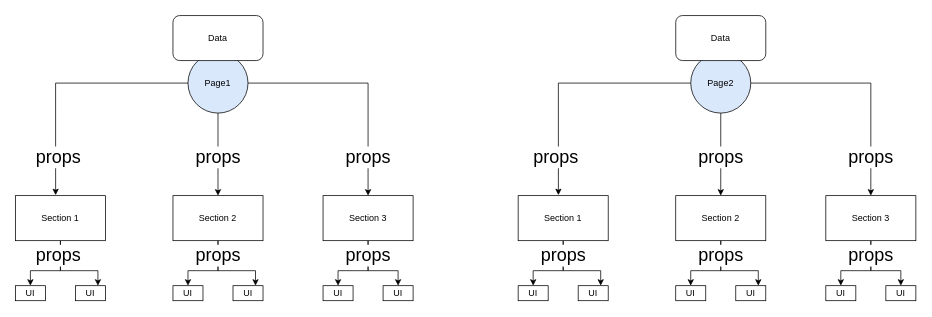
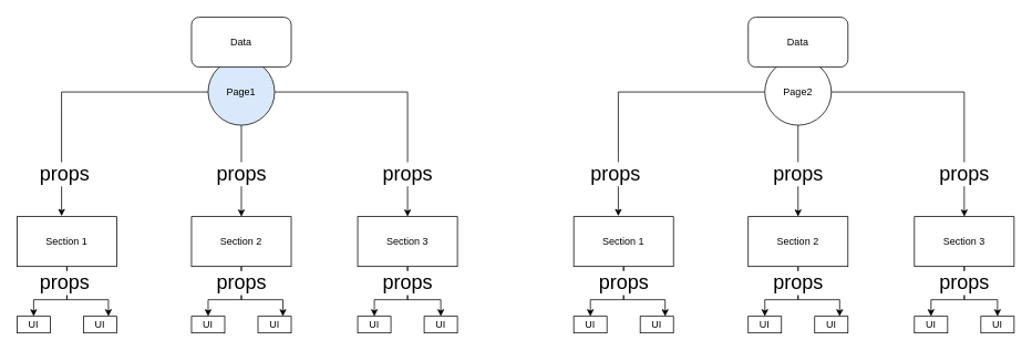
  <mxCell id="0" />
  <mxCell id="1" parent="0" />
  <mxCell id="2" style="edgeStyle=orthogonalEdgeStyle;rounded=0;orthogonalLoop=1;jettySize=auto;html=1;entryX=0.5;entryY=0;entryDx=0;entryDy=0;" parent="1" source="4" target="10" edge="1"><mxGeometry relative="1" as="geometry" /></mxCell>
  <mxCell id="3" style="edgeStyle=orthogonalEdgeStyle;rounded=0;orthogonalLoop=1;jettySize=auto;html=1;entryX=0.5;entryY=0;entryDx=0;entryDy=0;" parent="1" source="4" target="13" edge="1"><mxGeometry relative="1" as="geometry" /></mxCell>
  <mxCell id="4" value="Page1" style="ellipse;whiteSpace=wrap;html=1;aspect=fixed;fillColor=#dae8fc;" parent="1" vertex="1"><mxGeometry x="250" y="70" width="80" height="80" as="geometry" /></mxCell>
  <mxCell id="5" style="edgeStyle=orthogonalEdgeStyle;html=1;entryX=0.5;entryY=0;entryDx=0;entryDy=0;rounded=0;" parent="1" source="7" target="14" edge="1"><mxGeometry relative="1" as="geometry"><Array as="points"><mxPoint x="80" y="360" /><mxPoint x="40" y="360" /></Array></mxGeometry></mxCell>
  <mxCell id="6" style="edgeStyle=orthogonalEdgeStyle;rounded=0;html=1;entryX=0.75;entryY=0;entryDx=0;entryDy=0;" parent="1" source="7" target="15" edge="1"><mxGeometry relative="1" as="geometry"><Array as="points"><mxPoint x="80" y="360" /><mxPoint x="130" y="360" /></Array></mxGeometry></mxCell>
  <mxCell id="7" value="Section 1" style="rounded=0;whiteSpace=wrap;html=1;" parent="1" vertex="1"><mxGeometry x="20" y="260" width="120" height="60" as="geometry" /></mxCell>
  <mxCell id="8" style="edgeStyle=orthogonalEdgeStyle;rounded=0;html=1;entryX=0.5;entryY=0;entryDx=0;entryDy=0;" parent="1" source="10" target="17" edge="1"><mxGeometry relative="1" as="geometry"><Array as="points"><mxPoint x="290" y="360" /><mxPoint x="250" y="360" /></Array></mxGeometry></mxCell>
  <mxCell id="9" style="edgeStyle=orthogonalEdgeStyle;rounded=0;html=1;entryX=0.75;entryY=0;entryDx=0;entryDy=0;" parent="1" source="10" target="16" edge="1"><mxGeometry relative="1" as="geometry"><Array as="points"><mxPoint x="290" y="360" /><mxPoint x="340" y="360" /></Array></mxGeometry></mxCell>
  <mxCell id="10" value="Section 2" style="rounded=0;whiteSpace=wrap;html=1;" parent="1" vertex="1"><mxGeometry x="230" y="260" width="120" height="60" as="geometry" /></mxCell>
  <mxCell id="11" style="edgeStyle=orthogonalEdgeStyle;rounded=0;html=1;entryX=0.5;entryY=0;entryDx=0;entryDy=0;" parent="1" source="13" target="19" edge="1"><mxGeometry relative="1" as="geometry"><Array as="points"><mxPoint x="490" y="360" /><mxPoint x="450" y="360" /></Array></mxGeometry></mxCell>
  <mxCell id="12" style="edgeStyle=orthogonalEdgeStyle;rounded=0;html=1;entryX=0.5;entryY=0;entryDx=0;entryDy=0;" parent="1" source="13" target="18" edge="1"><mxGeometry relative="1" as="geometry"><Array as="points"><mxPoint x="490" y="360" /><mxPoint x="530" y="360" /></Array></mxGeometry></mxCell>
  <mxCell id="13" value="Section 3" style="rounded=0;whiteSpace=wrap;html=1;" parent="1" vertex="1"><mxGeometry x="430" y="260" width="120" height="60" as="geometry" /></mxCell>
  <mxCell id="14" value="UI" style="rounded=0;whiteSpace=wrap;html=1;" parent="1" vertex="1"><mxGeometry x="20" y="380" width="40" height="20" as="geometry" /></mxCell>
  <mxCell id="15" value="UI" style="rounded=0;whiteSpace=wrap;html=1;" parent="1" vertex="1"><mxGeometry x="100" y="380" width="40" height="20" as="geometry" /></mxCell>
  <mxCell id="16" value="UI" style="rounded=0;whiteSpace=wrap;html=1;" parent="1" vertex="1"><mxGeometry x="310" y="380" width="40" height="20" as="geometry" /></mxCell>
  <mxCell id="17" value="UI" style="rounded=0;whiteSpace=wrap;html=1;" parent="1" vertex="1"><mxGeometry x="230" y="380" width="40" height="20" as="geometry" /></mxCell>
  <mxCell id="18" value="UI" style="rounded=0;whiteSpace=wrap;html=1;" parent="1" vertex="1"><mxGeometry x="510" y="380" width="40" height="20" as="geometry" /></mxCell>
  <mxCell id="19" value="UI" style="rounded=0;whiteSpace=wrap;html=1;" parent="1" vertex="1"><mxGeometry x="430" y="380" width="40" height="20" as="geometry" /></mxCell>
  <mxCell id="20" style="edgeStyle=orthogonalEdgeStyle;rounded=0;orthogonalLoop=1;jettySize=auto;html=1;entryX=0.447;entryY=-0.011;entryDx=0;entryDy=0;entryPerimeter=0;" parent="1" source="23" target="26" edge="1"><mxGeometry relative="1" as="geometry" /></mxCell>
  <mxCell id="21" style="edgeStyle=orthogonalEdgeStyle;rounded=0;orthogonalLoop=1;jettySize=auto;html=1;entryX=0.5;entryY=0;entryDx=0;entryDy=0;" parent="1" source="23" target="29" edge="1"><mxGeometry relative="1" as="geometry" /></mxCell>
  <mxCell id="22" style="edgeStyle=orthogonalEdgeStyle;rounded=0;orthogonalLoop=1;jettySize=auto;html=1;entryX=0.5;entryY=0;entryDx=0;entryDy=0;" parent="1" source="23" target="32" edge="1"><mxGeometry relative="1" as="geometry" /></mxCell>
- <mxCell id="23" value="Page2" style="ellipse;whiteSpace=wrap;html=1;aspect=fixed;fillColor=#dae8fc;" parent="1" vertex="1"><mxGeometry x="920" y="70" width="80" height="80" as="geometry" /></mxCell>
+ <mxCell id="23" value="Page2" style="ellipse;whiteSpace=wrap;html=1;aspect=fixed;" parent="1" vertex="1"><mxGeometry x="920" y="70" width="80" height="80" as="geometry" /></mxCell>
  <mxCell id="24" style="edgeStyle=orthogonalEdgeStyle;html=1;entryX=0.5;entryY=0;entryDx=0;entryDy=0;rounded=0;" parent="1" source="26" target="33" edge="1"><mxGeometry relative="1" as="geometry"><Array as="points"><mxPoint x="750" y="360" /><mxPoint x="710" y="360" /></Array></mxGeometry></mxCell>
  <mxCell id="25" style="edgeStyle=orthogonalEdgeStyle;rounded=0;html=1;entryX=0.75;entryY=0;entryDx=0;entryDy=0;" parent="1" source="26" target="34" edge="1"><mxGeometry relative="1" as="geometry"><Array as="points"><mxPoint x="750" y="360" /><mxPoint x="800" y="360" /></Array></mxGeometry></mxCell>
  <mxCell id="26" value="Section 1" style="rounded=0;whiteSpace=wrap;html=1;" parent="1" vertex="1"><mxGeometry x="690" y="260" width="120" height="60" as="geometry" /></mxCell>
  <mxCell id="27" style="edgeStyle=orthogonalEdgeStyle;rounded=0;html=1;entryX=0.5;entryY=0;entryDx=0;entryDy=0;" parent="1" source="29" target="36" edge="1"><mxGeometry relative="1" as="geometry"><Array as="points"><mxPoint x="960" y="360" /><mxPoint x="920" y="360" /></Array></mxGeometry></mxCell>
  <mxCell id="28" style="edgeStyle=orthogonalEdgeStyle;rounded=0;html=1;entryX=0.75;entryY=0;entryDx=0;entryDy=0;" parent="1" source="29" target="35" edge="1"><mxGeometry relative="1" as="geometry"><Array as="points"><mxPoint x="960" y="360" /><mxPoint x="1010" y="360" /></Array></mxGeometry></mxCell>
  <mxCell id="29" value="Section 2" style="rounded=0;whiteSpace=wrap;html=1;" parent="1" vertex="1"><mxGeometry x="900" y="260" width="120" height="60" as="geometry" /></mxCell>
  <mxCell id="30" style="edgeStyle=orthogonalEdgeStyle;rounded=0;html=1;entryX=0.5;entryY=0;entryDx=0;entryDy=0;" parent="1" source="32" target="38" edge="1"><mxGeometry relative="1" as="geometry"><Array as="points"><mxPoint x="1160" y="360" /><mxPoint x="1120" y="360" /></Array></mxGeometry></mxCell>
  <mxCell id="31" style="edgeStyle=orthogonalEdgeStyle;rounded=0;html=1;entryX=0.5;entryY=0;entryDx=0;entryDy=0;" parent="1" source="32" target="37" edge="1"><mxGeometry relative="1" as="geometry"><Array as="points"><mxPoint x="1160" y="360" /><mxPoint x="1200" y="360" /></Array></mxGeometry></mxCell>
  <mxCell id="32" value="Section 3" style="rounded=0;whiteSpace=wrap;html=1;" parent="1" vertex="1"><mxGeometry x="1100" y="260" width="120" height="60" as="geometry" /></mxCell>
  <mxCell id="33" value="UI" style="rounded=0;whiteSpace=wrap;html=1;" parent="1" vertex="1"><mxGeometry x="690" y="380" width="40" height="20" as="geometry" /></mxCell>
  <mxCell id="34" value="UI" style="rounded=0;whiteSpace=wrap;html=1;" parent="1" vertex="1"><mxGeometry x="770" y="380" width="40" height="20" as="geometry" /></mxCell>
  <mxCell id="35" value="UI" style="rounded=0;whiteSpace=wrap;html=1;" parent="1" vertex="1"><mxGeometry x="980" y="380" width="40" height="20" as="geometry" /></mxCell>
  <mxCell id="36" value="UI" style="rounded=0;whiteSpace=wrap;html=1;" parent="1" vertex="1"><mxGeometry x="900" y="380" width="40" height="20" as="geometry" /></mxCell>
  <mxCell id="37" value="UI" style="rounded=0;whiteSpace=wrap;html=1;" parent="1" vertex="1"><mxGeometry x="1180" y="380" width="40" height="20" as="geometry" /></mxCell>
  <mxCell id="38" value="UI" style="rounded=0;whiteSpace=wrap;html=1;" parent="1" vertex="1"><mxGeometry x="1100" y="380" width="40" height="20" as="geometry" /></mxCell>
  <mxCell id="39" value="Data" style="rounded=1;whiteSpace=wrap;html=1;" parent="1" vertex="1"><mxGeometry x="230" y="20" width="120" height="60" as="geometry" /></mxCell>
  <mxCell id="40" value="Data" style="rounded=1;whiteSpace=wrap;html=1;" parent="1" vertex="1"><mxGeometry x="900" y="20" width="120" height="60" as="geometry" /></mxCell>
  <mxCell id="41" style="edgeStyle=orthogonalEdgeStyle;rounded=0;orthogonalLoop=1;jettySize=auto;html=1;entryX=0.447;entryY=-0.011;entryDx=0;entryDy=0;entryPerimeter=0;" parent="1" source="4" target="7" edge="1"><mxGeometry relative="1" as="geometry" /></mxCell>
  <mxCell id="42" value="&lt;font style=&quot;font-size: 24px&quot;&gt;props&lt;/font&gt;" style="edgeLabel;html=1;align=center;verticalAlign=middle;resizable=0;points=[];" parent="41" vertex="1" connectable="0"><mxGeometry x="0.693" y="3" relative="1" as="geometry"><mxPoint x="1083" y="130" as="offset" /></mxGeometry></mxCell>
  <mxCell id="43" value="&lt;font style=&quot;font-size: 24px&quot;&gt;props&lt;/font&gt;" style="edgeLabel;html=1;align=center;verticalAlign=middle;resizable=0;points=[];" parent="41" vertex="1" connectable="0"><mxGeometry x="0.693" y="3" relative="1" as="geometry"><mxPoint x="213" y="-1" as="offset" /></mxGeometry></mxCell>
  <mxCell id="44" value="&lt;font style=&quot;font-size: 24px&quot;&gt;props&lt;/font&gt;" style="edgeLabel;html=1;align=center;verticalAlign=middle;resizable=0;points=[];" parent="41" vertex="1" connectable="0"><mxGeometry x="0.693" y="3" relative="1" as="geometry"><mxPoint x="413" y="-1" as="offset" /></mxGeometry></mxCell>
  <mxCell id="45" value="&lt;font style=&quot;font-size: 24px&quot;&gt;props&lt;/font&gt;" style="edgeLabel;html=1;align=center;verticalAlign=middle;resizable=0;points=[];" parent="41" vertex="1" connectable="0"><mxGeometry x="0.693" y="3" relative="1" as="geometry"><mxPoint x="663" y="-1" as="offset" /></mxGeometry></mxCell>
  <mxCell id="46" value="&lt;font style=&quot;font-size: 24px&quot;&gt;props&lt;/font&gt;" style="edgeLabel;html=1;align=center;verticalAlign=middle;resizable=0;points=[];" parent="41" vertex="1" connectable="0"><mxGeometry x="0.693" y="3" relative="1" as="geometry"><mxPoint x="883" y="-1" as="offset" /></mxGeometry></mxCell>
  <mxCell id="47" value="&lt;font style=&quot;font-size: 24px&quot;&gt;props&lt;/font&gt;" style="edgeLabel;html=1;align=center;verticalAlign=middle;resizable=0;points=[];" parent="41" vertex="1" connectable="0"><mxGeometry x="0.693" y="3" relative="1" as="geometry"><mxPoint x="1083" y="-1" as="offset" /></mxGeometry></mxCell>
  <mxCell id="48" value="&lt;font style=&quot;font-size: 24px&quot;&gt;props&lt;/font&gt;" style="edgeLabel;html=1;align=center;verticalAlign=middle;resizable=0;points=[];" parent="41" vertex="1" connectable="0"><mxGeometry x="0.693" y="3" relative="1" as="geometry"><mxPoint y="130" as="offset" /></mxGeometry></mxCell>
  <mxCell id="49" value="&lt;font style=&quot;font-size: 24px&quot;&gt;props&lt;/font&gt;" style="edgeLabel;html=1;align=center;verticalAlign=middle;resizable=0;points=[];" parent="41" vertex="1" connectable="0"><mxGeometry x="0.693" y="3" relative="1" as="geometry"><mxPoint x="213" y="130" as="offset" /></mxGeometry></mxCell>
  <mxCell id="50" value="&lt;font style=&quot;font-size: 24px&quot;&gt;props&lt;/font&gt;" style="edgeLabel;html=1;align=center;verticalAlign=middle;resizable=0;points=[];" parent="41" vertex="1" connectable="0"><mxGeometry x="0.693" y="3" relative="1" as="geometry"><mxPoint x="413" y="130" as="offset" /></mxGeometry></mxCell>
  <mxCell id="51" value="&lt;font style=&quot;font-size: 24px&quot;&gt;props&lt;/font&gt;" style="edgeLabel;html=1;align=center;verticalAlign=middle;resizable=0;points=[];" parent="41" vertex="1" connectable="0"><mxGeometry x="0.693" y="3" relative="1" as="geometry"><mxPoint x="673" y="130" as="offset" /></mxGeometry></mxCell>
  <mxCell id="52" value="&lt;font style=&quot;font-size: 24px&quot;&gt;props&lt;/font&gt;" style="edgeLabel;html=1;align=center;verticalAlign=middle;resizable=0;points=[];" parent="41" vertex="1" connectable="0"><mxGeometry x="0.693" y="3" relative="1" as="geometry"><mxPoint x="883" y="130" as="offset" /></mxGeometry></mxCell>
  <mxCell id="53" value="&lt;font style=&quot;font-size: 24px&quot;&gt;props&lt;/font&gt;" style="edgeLabel;html=1;align=center;verticalAlign=middle;resizable=0;points=[];" parent="41" vertex="1" connectable="0"><mxGeometry x="0.693" y="3" relative="1" as="geometry"><mxPoint y="-1" as="offset" /></mxGeometry></mxCell>
